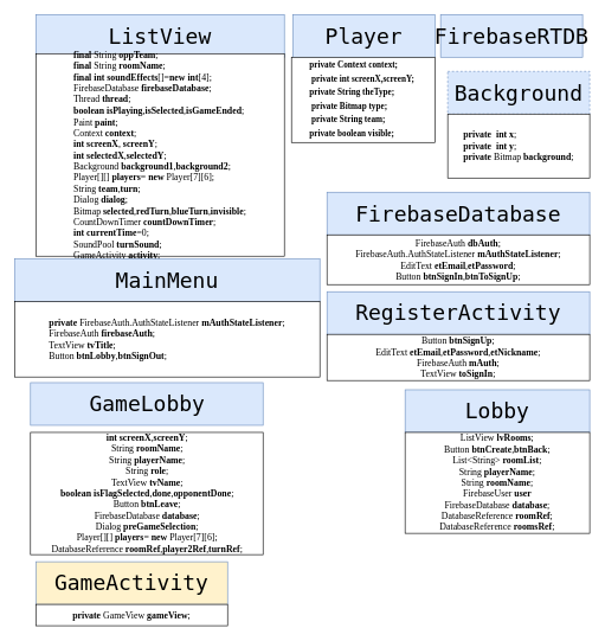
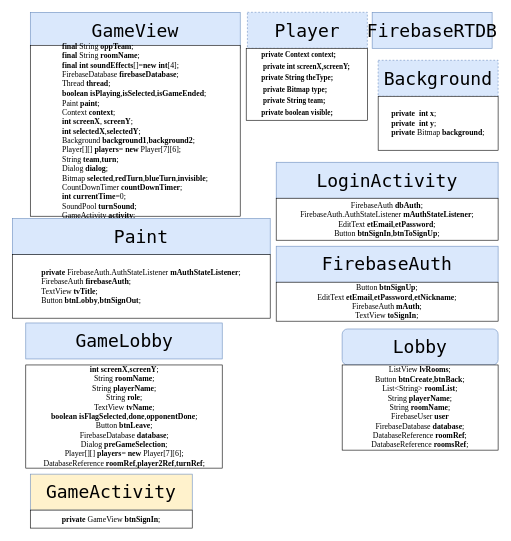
  <mxCell id="0" />
  <mxCell id="1" parent="0" />
  <mxCell id="2" value="&lt;pre&gt;&lt;font style=&quot;font-size: 30px&quot;&gt;Background&lt;/font&gt;&lt;/pre&gt;" style="rounded=0;whiteSpace=wrap;html=1;fillColor=#dae8fc;strokeColor=#6c8ebf;dashed=1;" parent="1" vertex="1"><mxGeometry x="630" y="100" width="200" height="60" as="geometry" /></mxCell>
  <mxCell id="3" value="&lt;pre&gt;&lt;div style=&quot;text-align: left&quot;&gt;&lt;pre&gt;&lt;pre style=&quot;font-family: &amp;#34;consolas&amp;#34; ; font-size: 9.8pt&quot;&gt;&lt;span style=&quot;font-weight: bold&quot;&gt;private  int &lt;/span&gt;&lt;span style=&quot;font-weight: bold&quot;&gt;x&lt;/span&gt;;&lt;br&gt;&lt;span style=&quot;font-weight: bold&quot;&gt;private  int &lt;/span&gt;&lt;span style=&quot;font-weight: bold&quot;&gt;y&lt;/span&gt;;&lt;br&gt;&lt;span style=&quot;font-weight: bold&quot;&gt;private &lt;/span&gt;Bitmap &lt;span style=&quot;font-weight: bold&quot;&gt;background&lt;/span&gt;;&lt;/pre&gt;&lt;/pre&gt;&lt;/div&gt;&lt;/pre&gt;" style="rounded=0;whiteSpace=wrap;html=1;labelPosition=center;verticalLabelPosition=middle;align=center;verticalAlign=middle;textDirection=ltr;labelBorderColor=none;labelBackgroundColor=none;" parent="1" vertex="1"><mxGeometry x="630" y="160" width="200" height="90" as="geometry" /></mxCell>
- <mxCell id="4" value="&lt;pre&gt;&lt;pre&gt;&lt;pre&gt;&lt;font style=&quot;font-size: 30px&quot;&gt;Player&lt;/font&gt;&lt;/pre&gt;&lt;/pre&gt;&lt;/pre&gt;" style="rounded=0;whiteSpace=wrap;html=1;fillColor=#dae8fc;strokeColor=#6c8ebf;" parent="1" vertex="1"><mxGeometry x="412" y="20" width="200" height="60" as="geometry" /></mxCell>
+ <mxCell id="4" value="&lt;pre&gt;&lt;pre&gt;&lt;pre&gt;&lt;font style=&quot;font-size: 30px&quot;&gt;Player&lt;/font&gt;&lt;/pre&gt;&lt;/pre&gt;&lt;/pre&gt;" style="rounded=0;whiteSpace=wrap;html=1;fillColor=#dae8fc;strokeColor=#6c8ebf;dashed=1;" parent="1" vertex="1"><mxGeometry x="412" y="20" width="200" height="60" as="geometry" /></mxCell>
  <mxCell id="5" value="&lt;pre&gt;&lt;div style=&quot;text-align: left&quot;&gt;&lt;pre&gt;&lt;pre style=&quot;line-height: 60%&quot;&gt;&lt;pre&gt;&lt;font face=&quot;consolas&quot; style=&quot;font-size: 12px&quot;&gt;&lt;span&gt;&lt;b&gt;private Context context;&lt;/b&gt;&lt;/span&gt;&lt;/font&gt;&lt;/pre&gt;&lt;pre&gt;&lt;font face=&quot;consolas&quot; style=&quot;font-size: 12px&quot;&gt;&lt;span&gt;&lt;b&gt; private int screenX,screenY; &lt;/b&gt;&lt;/span&gt;&lt;/font&gt;&lt;/pre&gt;&lt;pre&gt;&lt;font face=&quot;consolas&quot; style=&quot;font-size: 12px&quot;&gt;&lt;span&gt;&lt;b&gt;private String theType;&lt;/b&gt;&lt;/span&gt;&lt;/font&gt;&lt;/pre&gt;&lt;pre&gt;&lt;font face=&quot;consolas&quot; style=&quot;font-size: 12px&quot;&gt;&lt;span&gt;&lt;b&gt; private Bitmap type;&lt;/b&gt;&lt;/span&gt;&lt;/font&gt;&lt;/pre&gt;&lt;pre&gt;&lt;font face=&quot;consolas&quot; style=&quot;font-size: 12px&quot;&gt;&lt;span&gt;&lt;b&gt; private String team; &lt;/b&gt;&lt;/span&gt;&lt;/font&gt;&lt;/pre&gt;&lt;pre&gt;&lt;font face=&quot;consolas&quot; style=&quot;font-size: 12px&quot;&gt;&lt;span&gt;&lt;b&gt;private boolean visible;&lt;/b&gt;&lt;/span&gt;&lt;span style=&quot;font-size: 9.8pt&quot;&gt;&lt;br&gt;&lt;/span&gt;&lt;/font&gt;&lt;/pre&gt;&lt;/pre&gt;&lt;/pre&gt;&lt;/div&gt;&lt;/pre&gt;" style="rounded=0;whiteSpace=wrap;html=1;labelPosition=center;verticalLabelPosition=middle;align=center;verticalAlign=middle;textDirection=ltr;labelBorderColor=none;labelBackgroundColor=none;direction=west;" parent="1" vertex="1"><mxGeometry x="410" y="80" width="202" height="120" as="geometry" /></mxCell>
- <mxCell id="6" value="&lt;pre&gt;&lt;pre&gt;&lt;pre&gt;&lt;pre&gt;&lt;font style=&quot;font-size: 30px&quot;&gt;ListView&lt;/font&gt;&lt;/pre&gt;&lt;/pre&gt;&lt;/pre&gt;&lt;/pre&gt;" style="rounded=0;whiteSpace=wrap;html=1;fillColor=#dae8fc;strokeColor=#6c8ebf;" parent="1" vertex="1"><mxGeometry x="50" y="20" width="350" height="60" as="geometry" /></mxCell>
+ <mxCell id="6" value="&lt;pre&gt;&lt;pre&gt;&lt;pre&gt;&lt;pre&gt;&lt;font style=&quot;font-size: 30px&quot;&gt;GameView&lt;/font&gt;&lt;/pre&gt;&lt;/pre&gt;&lt;/pre&gt;&lt;/pre&gt;" style="rounded=0;whiteSpace=wrap;html=1;fillColor=#dae8fc;strokeColor=#6c8ebf;" parent="1" vertex="1"><mxGeometry x="50" y="20" width="350" height="60" as="geometry" /></mxCell>
  <mxCell id="7" value="&lt;pre&gt;&lt;div style=&quot;text-align: left&quot;&gt;&lt;pre&gt;&lt;pre&gt;&lt;pre&gt;&lt;pre style=&quot;font-family: &amp;#34;consolas&amp;#34; ; font-size: 9.8pt&quot;&gt;&lt;span style=&quot;font-weight: bold&quot;&gt;final &lt;/span&gt;String &lt;span style=&quot;font-weight: bold&quot;&gt;oppTeam&lt;/span&gt;;&lt;br&gt;&lt;span style=&quot;font-weight: bold&quot;&gt;final &lt;/span&gt;String &lt;span style=&quot;font-weight: bold&quot;&gt;roomName&lt;/span&gt;;&lt;br&gt;&lt;span style=&quot;font-weight: bold&quot;&gt;final int &lt;/span&gt;&lt;span style=&quot;font-weight: bold&quot;&gt;soundEffects&lt;/span&gt;[]=&lt;span style=&quot;font-weight: bold&quot;&gt;new int&lt;/span&gt;[&lt;span&gt;4&lt;/span&gt;];&lt;br&gt;FirebaseDatabase &lt;span style=&quot;font-weight: bold&quot;&gt;firebaseDatabase&lt;/span&gt;;&lt;br&gt;Thread &lt;span style=&quot;font-weight: bold&quot;&gt;thread&lt;/span&gt;;&lt;br&gt;&lt;span style=&quot;font-weight: bold&quot;&gt;boolean &lt;/span&gt;&lt;span style=&quot;font-weight: bold&quot;&gt;isPlaying&lt;/span&gt;,&lt;span style=&quot;font-weight: bold&quot;&gt;isSelected&lt;/span&gt;,&lt;span style=&quot;font-weight: bold&quot;&gt;isGameEnded&lt;/span&gt;;&lt;br&gt;Paint &lt;span style=&quot;font-weight: bold&quot;&gt;paint&lt;/span&gt;;&lt;br&gt;Context &lt;span style=&quot;font-weight: bold&quot;&gt;context&lt;/span&gt;;&lt;br&gt;&lt;span style=&quot;font-weight: bold&quot;&gt;int &lt;/span&gt;&lt;span style=&quot;font-weight: bold&quot;&gt;screenX&lt;/span&gt;, &lt;span style=&quot;font-weight: bold&quot;&gt;screenY&lt;/span&gt;;&lt;br&gt;&lt;span style=&quot;font-weight: bold&quot;&gt;int &lt;/span&gt;&lt;span style=&quot;font-weight: bold&quot;&gt;selectedX&lt;/span&gt;,&lt;span style=&quot;font-weight: bold&quot;&gt;selectedY&lt;/span&gt;;&lt;br&gt;Background &lt;span style=&quot;font-weight: bold&quot;&gt;background1&lt;/span&gt;,&lt;span style=&quot;font-weight: bold&quot;&gt;background2&lt;/span&gt;;&lt;br&gt;Player[][] &lt;span style=&quot;font-weight: bold&quot;&gt;players&lt;/span&gt;= &lt;span style=&quot;font-weight: bold&quot;&gt;new &lt;/span&gt;Player[&lt;span&gt;7&lt;/span&gt;][&lt;span&gt;6&lt;/span&gt;];&lt;br&gt;String &lt;span style=&quot;font-weight: bold&quot;&gt;team&lt;/span&gt;,&lt;span style=&quot;font-weight: bold&quot;&gt;turn&lt;/span&gt;;&lt;br&gt;Dialog &lt;span style=&quot;font-weight: bold&quot;&gt;dialog&lt;/span&gt;;&lt;br&gt;Bitmap &lt;span style=&quot;font-weight: bold&quot;&gt;selected&lt;/span&gt;,&lt;span style=&quot;font-weight: bold&quot;&gt;redTurn&lt;/span&gt;,&lt;span style=&quot;font-weight: bold&quot;&gt;blueTurn&lt;/span&gt;,&lt;span style=&quot;font-weight: bold&quot;&gt;invisible&lt;/span&gt;;&lt;br&gt;CountDownTimer &lt;span style=&quot;font-weight: bold&quot;&gt;countDownTimer&lt;/span&gt;;&lt;br&gt;&lt;span style=&quot;font-weight: bold&quot;&gt;int &lt;/span&gt;&lt;span style=&quot;font-weight: bold&quot;&gt;currentTime&lt;/span&gt;=&lt;span&gt;0&lt;/span&gt;;&lt;br&gt;SoundPool &lt;span style=&quot;font-weight: bold&quot;&gt;turnSound&lt;/span&gt;;&lt;br&gt;GameActivity &lt;span style=&quot;font-weight: bold&quot;&gt;activity&lt;/span&gt;;&lt;/pre&gt;&lt;/pre&gt;&lt;/pre&gt;&lt;/pre&gt;&lt;/div&gt;&lt;/pre&gt;" style="rounded=0;whiteSpace=wrap;html=1;labelPosition=center;verticalLabelPosition=middle;align=center;verticalAlign=middle;textDirection=ltr;labelBorderColor=none;labelBackgroundColor=none;direction=west;" parent="1" vertex="1"><mxGeometry x="50" y="75" width="350" height="285" as="geometry" /></mxCell>
- <mxCell id="8" value="&lt;pre&gt;&lt;font style=&quot;font-size: 30px&quot;&gt;Lobby&lt;/font&gt;&lt;/pre&gt;" style="rounded=0;whiteSpace=wrap;html=1;fillColor=#dae8fc;strokeColor=#6c8ebf;" parent="1" vertex="1"><mxGeometry x="570" y="548" width="260" height="60" as="geometry" /></mxCell>
+ <mxCell id="8" value="&lt;pre&gt;&lt;font style=&quot;font-size: 30px&quot;&gt;Lobby&lt;/font&gt;&lt;/pre&gt;" style="whiteSpace=wrap;html=1;fillColor=#dae8fc;strokeColor=#6c8ebf;rounded=1;" parent="1" vertex="1"><mxGeometry x="570" y="548" width="260" height="60" as="geometry" /></mxCell>
  <mxCell id="9" value="&lt;pre&gt;&lt;pre style=&quot;font-family: &amp;#34;consolas&amp;#34; ; font-size: 9.8pt&quot;&gt;ListView &lt;span style=&quot;font-weight: bold&quot;&gt;lvRooms&lt;/span&gt;;&lt;br&gt;Button &lt;span style=&quot;font-weight: bold&quot;&gt;btnCreate&lt;/span&gt;,&lt;span style=&quot;font-weight: bold&quot;&gt;btnBack&lt;/span&gt;;&lt;br&gt;List&amp;lt;String&amp;gt; &lt;span style=&quot;font-weight: bold&quot;&gt;roomList&lt;/span&gt;;&lt;br&gt;String &lt;span style=&quot;font-weight: bold&quot;&gt;playerName&lt;/span&gt;;&lt;br&gt;String &lt;span style=&quot;font-weight: bold&quot;&gt;roomName&lt;/span&gt;;&lt;br&gt;FirebaseUser &lt;span style=&quot;font-weight: bold&quot;&gt;user&lt;/span&gt;&lt;br&gt;FirebaseDatabase &lt;span style=&quot;font-weight: bold&quot;&gt;database&lt;/span&gt;;&lt;br&gt;DatabaseReference &lt;span style=&quot;font-weight: bold&quot;&gt;roomRef&lt;/span&gt;;&lt;br&gt;DatabaseReference &lt;span style=&quot;font-weight: bold&quot;&gt;roomsRef&lt;/span&gt;;&lt;/pre&gt;&lt;/pre&gt;" style="rounded=0;whiteSpace=wrap;html=1;labelBackgroundColor=none;align=center;" parent="1" vertex="1"><mxGeometry x="570" y="608" width="260" height="142" as="geometry" /></mxCell>
  <mxCell id="10" value="&lt;pre&gt;&lt;font style=&quot;font-size: 30px&quot;&gt;FirebaseRTDB&lt;/font&gt;&lt;/pre&gt;" style="rounded=0;whiteSpace=wrap;html=1;labelBackgroundColor=none;align=center;fillColor=#dae8fc;strokeColor=#6c8ebf;" parent="1" vertex="1"><mxGeometry x="620" y="20" width="200" height="60" as="geometry" /></mxCell>
- <mxCell id="11" value="&lt;pre&gt;&lt;pre&gt;&lt;span style=&quot;font-size: 30px&quot;&gt;FirebaseDatabase&lt;/span&gt;&lt;/pre&gt;&lt;/pre&gt;" style="rounded=0;whiteSpace=wrap;html=1;fillColor=#dae8fc;strokeColor=#6c8ebf;" parent="1" vertex="1"><mxGeometry x="460" y="270" width="370" height="60" as="geometry" /></mxCell>
+ <mxCell id="11" value="&lt;pre&gt;&lt;pre&gt;&lt;span style=&quot;font-size: 30px&quot;&gt;LoginActivity&lt;/span&gt;&lt;/pre&gt;&lt;/pre&gt;" style="rounded=0;whiteSpace=wrap;html=1;fillColor=#dae8fc;strokeColor=#6c8ebf;" parent="1" vertex="1"><mxGeometry x="460" y="270" width="370" height="60" as="geometry" /></mxCell>
  <mxCell id="12" value="&lt;pre&gt;&lt;pre&gt;&lt;pre style=&quot;font-family: &amp;#34;consolas&amp;#34; ; font-size: 9.8pt&quot;&gt;FirebaseAuth &lt;span style=&quot;font-weight: bold&quot;&gt;dbAuth&lt;/span&gt;;&lt;br&gt;FirebaseAuth.AuthStateListener &lt;span style=&quot;font-weight: bold&quot;&gt;mAuthStateListener&lt;/span&gt;;&lt;br&gt;EditText &lt;span style=&quot;font-weight: bold&quot;&gt;etEmail&lt;/span&gt;,&lt;span style=&quot;font-weight: bold&quot;&gt;etPassword&lt;/span&gt;;&lt;br&gt;Button &lt;span style=&quot;font-weight: bold&quot;&gt;btnSignIn&lt;/span&gt;,&lt;span style=&quot;font-weight: bold&quot;&gt;btnToSignUp&lt;/span&gt;;&lt;/pre&gt;&lt;/pre&gt;&lt;/pre&gt;" style="rounded=0;whiteSpace=wrap;html=1;labelBackgroundColor=none;align=center;" parent="1" vertex="1"><mxGeometry x="460" y="330" width="370" height="70" as="geometry" /></mxCell>
- <mxCell id="13" value="&lt;pre&gt;&lt;pre&gt;&lt;pre&gt;&lt;font style=&quot;font-size: 30px&quot;&gt;RegisterActivity&lt;/font&gt;&lt;/pre&gt;&lt;/pre&gt;&lt;/pre&gt;" style="rounded=0;whiteSpace=wrap;html=1;fillColor=#dae8fc;strokeColor=#6c8ebf;" parent="1" vertex="1"><mxGeometry x="460" y="410" width="370" height="60" as="geometry" /></mxCell>
+ <mxCell id="13" value="&lt;pre&gt;&lt;pre&gt;&lt;pre&gt;&lt;font style=&quot;font-size: 30px&quot;&gt;FirebaseAuth&lt;/font&gt;&lt;/pre&gt;&lt;/pre&gt;&lt;/pre&gt;" style="rounded=0;whiteSpace=wrap;html=1;fillColor=#dae8fc;strokeColor=#6c8ebf;" parent="1" vertex="1"><mxGeometry x="460" y="410" width="370" height="60" as="geometry" /></mxCell>
  <mxCell id="14" value="&lt;pre&gt;&lt;pre&gt;&lt;pre&gt;&lt;pre style=&quot;font-family: &amp;#34;consolas&amp;#34; ; font-size: 9.8pt&quot;&gt;&lt;pre style=&quot;font-family: &amp;#34;consolas&amp;#34; ; font-size: 9.8pt&quot;&gt;Button &lt;span style=&quot;font-weight: bold&quot;&gt;btnSignUp&lt;/span&gt;;&lt;br&gt;EditText &lt;span style=&quot;font-weight: bold&quot;&gt;etEmail&lt;/span&gt;,&lt;span style=&quot;font-weight: bold&quot;&gt;etPassword&lt;/span&gt;,&lt;span style=&quot;font-weight: bold&quot;&gt;etNickname&lt;/span&gt;;&lt;br&gt;FirebaseAuth &lt;span style=&quot;font-weight: bold&quot;&gt;mAuth&lt;/span&gt;;&lt;br&gt;TextView &lt;span style=&quot;font-weight: bold&quot;&gt;toSignIn&lt;/span&gt;;&lt;/pre&gt;&lt;/pre&gt;&lt;/pre&gt;&lt;/pre&gt;&lt;/pre&gt;" style="rounded=0;whiteSpace=wrap;html=1;labelBackgroundColor=none;align=center;" parent="1" vertex="1"><mxGeometry x="460" y="470" width="370" height="65" as="geometry" /></mxCell>
- <mxCell id="15" value="&lt;pre&gt;&lt;pre&gt;&lt;pre&gt;&lt;pre&gt;&lt;pre&gt;&lt;font style=&quot;font-size: 30px&quot;&gt;MainMenu&lt;/font&gt;&lt;/pre&gt;&lt;/pre&gt;&lt;/pre&gt;&lt;/pre&gt;&lt;/pre&gt;" style="rounded=0;whiteSpace=wrap;html=1;fillColor=#dae8fc;strokeColor=#6c8ebf;" parent="1" vertex="1"><mxGeometry y="364" width="430" height="60" as="geometry" x="20" /></mxCell>
+ <mxCell id="15" value="&lt;pre&gt;&lt;pre&gt;&lt;pre&gt;&lt;pre&gt;&lt;pre&gt;&lt;font style=&quot;font-size: 30px&quot;&gt;Paint&lt;/font&gt;&lt;/pre&gt;&lt;/pre&gt;&lt;/pre&gt;&lt;/pre&gt;&lt;/pre&gt;" style="rounded=0;whiteSpace=wrap;html=1;fillColor=#dae8fc;strokeColor=#6c8ebf;" parent="1" vertex="1"><mxGeometry y="364" width="430" height="60" as="geometry" x="20" /></mxCell>
  <mxCell id="16" value="&lt;pre&gt;&lt;div style=&quot;text-align: left&quot;&gt;&lt;pre&gt;&lt;pre&gt;&lt;pre&gt;&lt;pre&gt;&lt;pre style=&quot;font-family: &amp;#34;consolas&amp;#34; ; font-size: 9.8pt&quot;&gt;&lt;span style=&quot;font-weight: bold&quot;&gt;private &lt;/span&gt;FirebaseAuth.AuthStateListener &lt;span style=&quot;font-weight: bold&quot;&gt;mAuthStateListener&lt;/span&gt;;&lt;br&gt;FirebaseAuth &lt;span style=&quot;font-weight: bold&quot;&gt;firebaseAuth&lt;/span&gt;;&lt;br&gt;TextView &lt;span style=&quot;font-weight: bold&quot;&gt;tvTitle&lt;/span&gt;;&lt;br&gt;Button &lt;span style=&quot;font-weight: bold&quot;&gt;btnLobby&lt;/span&gt;,&lt;span style=&quot;font-weight: bold&quot;&gt;btnSignOut&lt;/span&gt;;&lt;/pre&gt;&lt;/pre&gt;&lt;/pre&gt;&lt;/pre&gt;&lt;/pre&gt;&lt;/div&gt;&lt;/pre&gt;" style="rounded=0;whiteSpace=wrap;html=1;labelPosition=center;verticalLabelPosition=middle;align=center;verticalAlign=middle;textDirection=ltr;labelBorderColor=none;labelBackgroundColor=none;direction=west;" parent="1" vertex="1"><mxGeometry y="424" width="430" height="106" as="geometry" x="20" /></mxCell>
  <mxCell id="17" value="&lt;pre&gt;&lt;pre&gt;&lt;pre&gt;&lt;pre style=&quot;font-size: 30px&quot;&gt;GameLobby&lt;/pre&gt;&lt;/pre&gt;&lt;/pre&gt;&lt;/pre&gt;" style="rounded=0;whiteSpace=wrap;html=1;fillColor=#dae8fc;strokeColor=#6c8ebf;" parent="1" vertex="1"><mxGeometry x="42.5" y="538" width="327.5" height="60" as="geometry" /></mxCell>
  <mxCell id="18" value="&lt;pre&gt;&lt;pre&gt;&lt;pre&gt;&lt;pre style=&quot;font-family: &amp;#34;consolas&amp;#34; ; font-size: 9.8pt&quot;&gt;&lt;span style=&quot;font-weight: bold&quot;&gt;int &lt;/span&gt;&lt;span style=&quot;font-weight: bold&quot;&gt;screenX&lt;/span&gt;,&lt;span style=&quot;font-weight: bold&quot;&gt;screenY&lt;/span&gt;;&lt;br&gt;String &lt;span style=&quot;font-weight: bold&quot;&gt;roomName&lt;/span&gt;;&lt;br&gt;String &lt;span style=&quot;font-weight: bold&quot;&gt;playerName&lt;/span&gt;;&lt;br&gt;String &lt;span style=&quot;font-weight: bold&quot;&gt;role&lt;/span&gt;;&lt;br&gt;TextView &lt;span style=&quot;font-weight: bold&quot;&gt;tvName&lt;/span&gt;;&lt;br&gt;&lt;span style=&quot;font-weight: bold&quot;&gt;boolean &lt;/span&gt;&lt;span style=&quot;font-weight: bold&quot;&gt;isFlagSelected&lt;/span&gt;,&lt;span style=&quot;font-weight: bold&quot;&gt;done&lt;/span&gt;,&lt;span style=&quot;font-weight: bold&quot;&gt;opponentDone&lt;/span&gt;;&lt;br&gt;Button &lt;span style=&quot;font-weight: bold&quot;&gt;btnLeave&lt;/span&gt;;&lt;br&gt;FirebaseDatabase &lt;span style=&quot;font-weight: bold&quot;&gt;database&lt;/span&gt;;&lt;br&gt;Dialog &lt;span style=&quot;font-weight: bold&quot;&gt;preGameSelection&lt;/span&gt;;&lt;br&gt;Player[][] &lt;span style=&quot;font-weight: bold&quot;&gt;players&lt;/span&gt;= &lt;span style=&quot;font-weight: bold&quot;&gt;new &lt;/span&gt;Player[&lt;span&gt;7&lt;/span&gt;][&lt;span&gt;6&lt;/span&gt;];&lt;br&gt;DatabaseReference &lt;span style=&quot;font-weight: bold&quot;&gt;roomRef&lt;/span&gt;,&lt;span style=&quot;font-weight: bold&quot;&gt;player2Ref&lt;/span&gt;,&lt;span style=&quot;font-weight: bold&quot;&gt;turnRef&lt;/span&gt;;&lt;/pre&gt;&lt;/pre&gt;&lt;/pre&gt;&lt;/pre&gt;" style="rounded=0;whiteSpace=wrap;html=1;labelBackgroundColor=none;align=center;" parent="1" vertex="1"><mxGeometry x="42.5" y="608" width="327.5" height="172" as="geometry" /></mxCell>
  <mxCell id="19" value="&lt;pre&gt;&lt;pre&gt;&lt;pre&gt;&lt;pre style=&quot;font-size: 30px&quot;&gt;GameActivity&lt;/pre&gt;&lt;/pre&gt;&lt;/pre&gt;&lt;/pre&gt;" style="rounded=0;whiteSpace=wrap;html=1;fillColor=#fff2cc;strokeColor=#6c8ebf;" parent="1" vertex="1"><mxGeometry x="50" y="790" width="270" height="60" as="geometry" /></mxCell>
- <mxCell id="20" value="&lt;pre&gt;&lt;pre&gt;&lt;pre&gt;&lt;pre style=&quot;font-family: &amp;#34;consolas&amp;#34; ; font-size: 9.8pt&quot;&gt;&lt;span style=&quot;font-weight: bold&quot;&gt;private &lt;/span&gt;GameView &lt;span style=&quot;font-weight: bold&quot;&gt;gameView&lt;/span&gt;;&lt;br&gt;&lt;/pre&gt;&lt;/pre&gt;&lt;/pre&gt;&lt;/pre&gt;" style="rounded=0;whiteSpace=wrap;html=1;labelBackgroundColor=none;align=center;" parent="1" vertex="1"><mxGeometry x="50" y="850" width="270" height="30" as="geometry" /></mxCell>
+ <mxCell id="20" value="&lt;pre&gt;&lt;pre&gt;&lt;pre&gt;&lt;pre style=&quot;font-family: &amp;#34;consolas&amp;#34; ; font-size: 9.8pt&quot;&gt;&lt;span style=&quot;font-weight: bold&quot;&gt;private &lt;/span&gt;GameView &lt;span style=&quot;font-weight: bold&quot;&gt;btnSignIn&lt;/span&gt;;&lt;br&gt;&lt;/pre&gt;&lt;/pre&gt;&lt;/pre&gt;&lt;/pre&gt;" style="rounded=0;whiteSpace=wrap;html=1;labelBackgroundColor=none;align=center;" parent="1" vertex="1"><mxGeometry x="50" y="850" width="270" height="30" as="geometry" /></mxCell>
